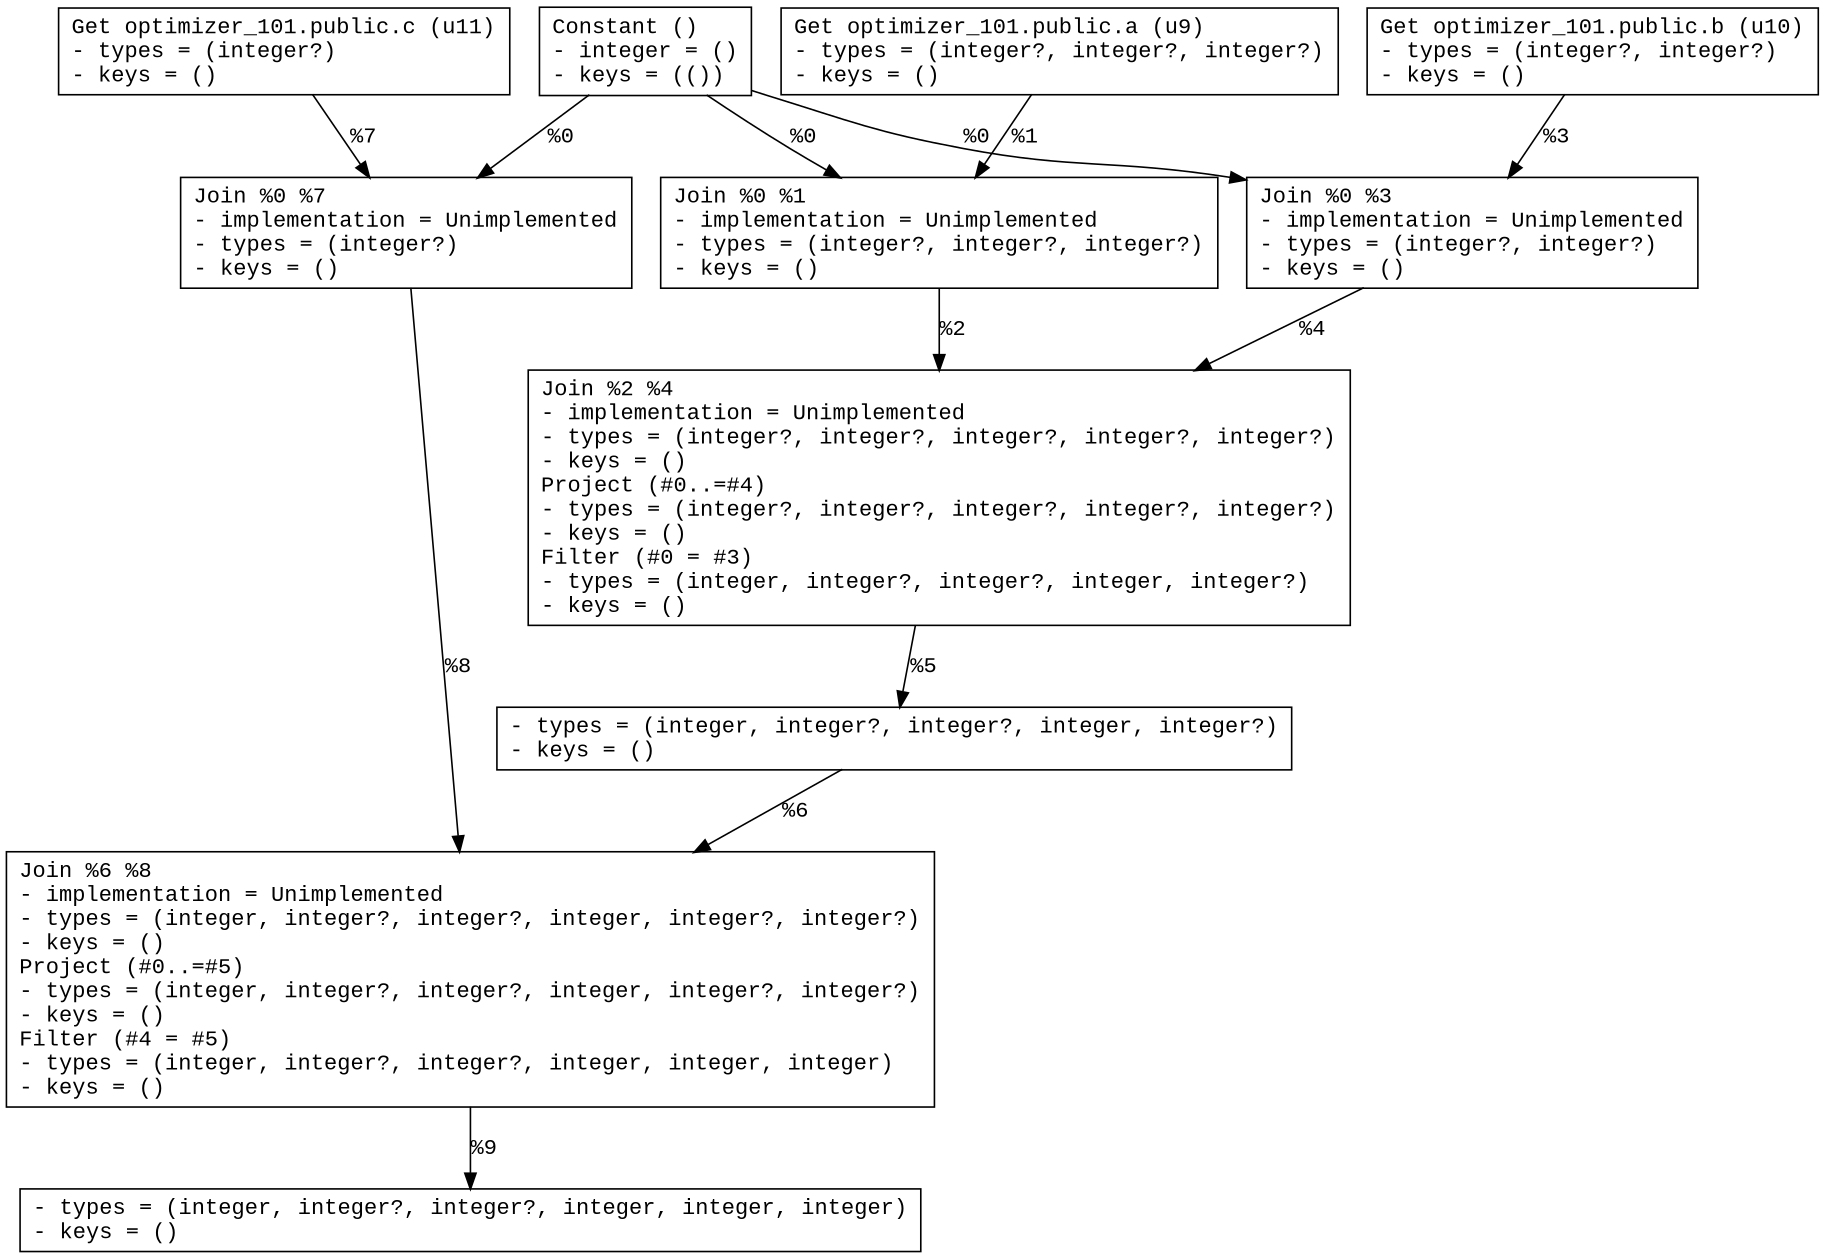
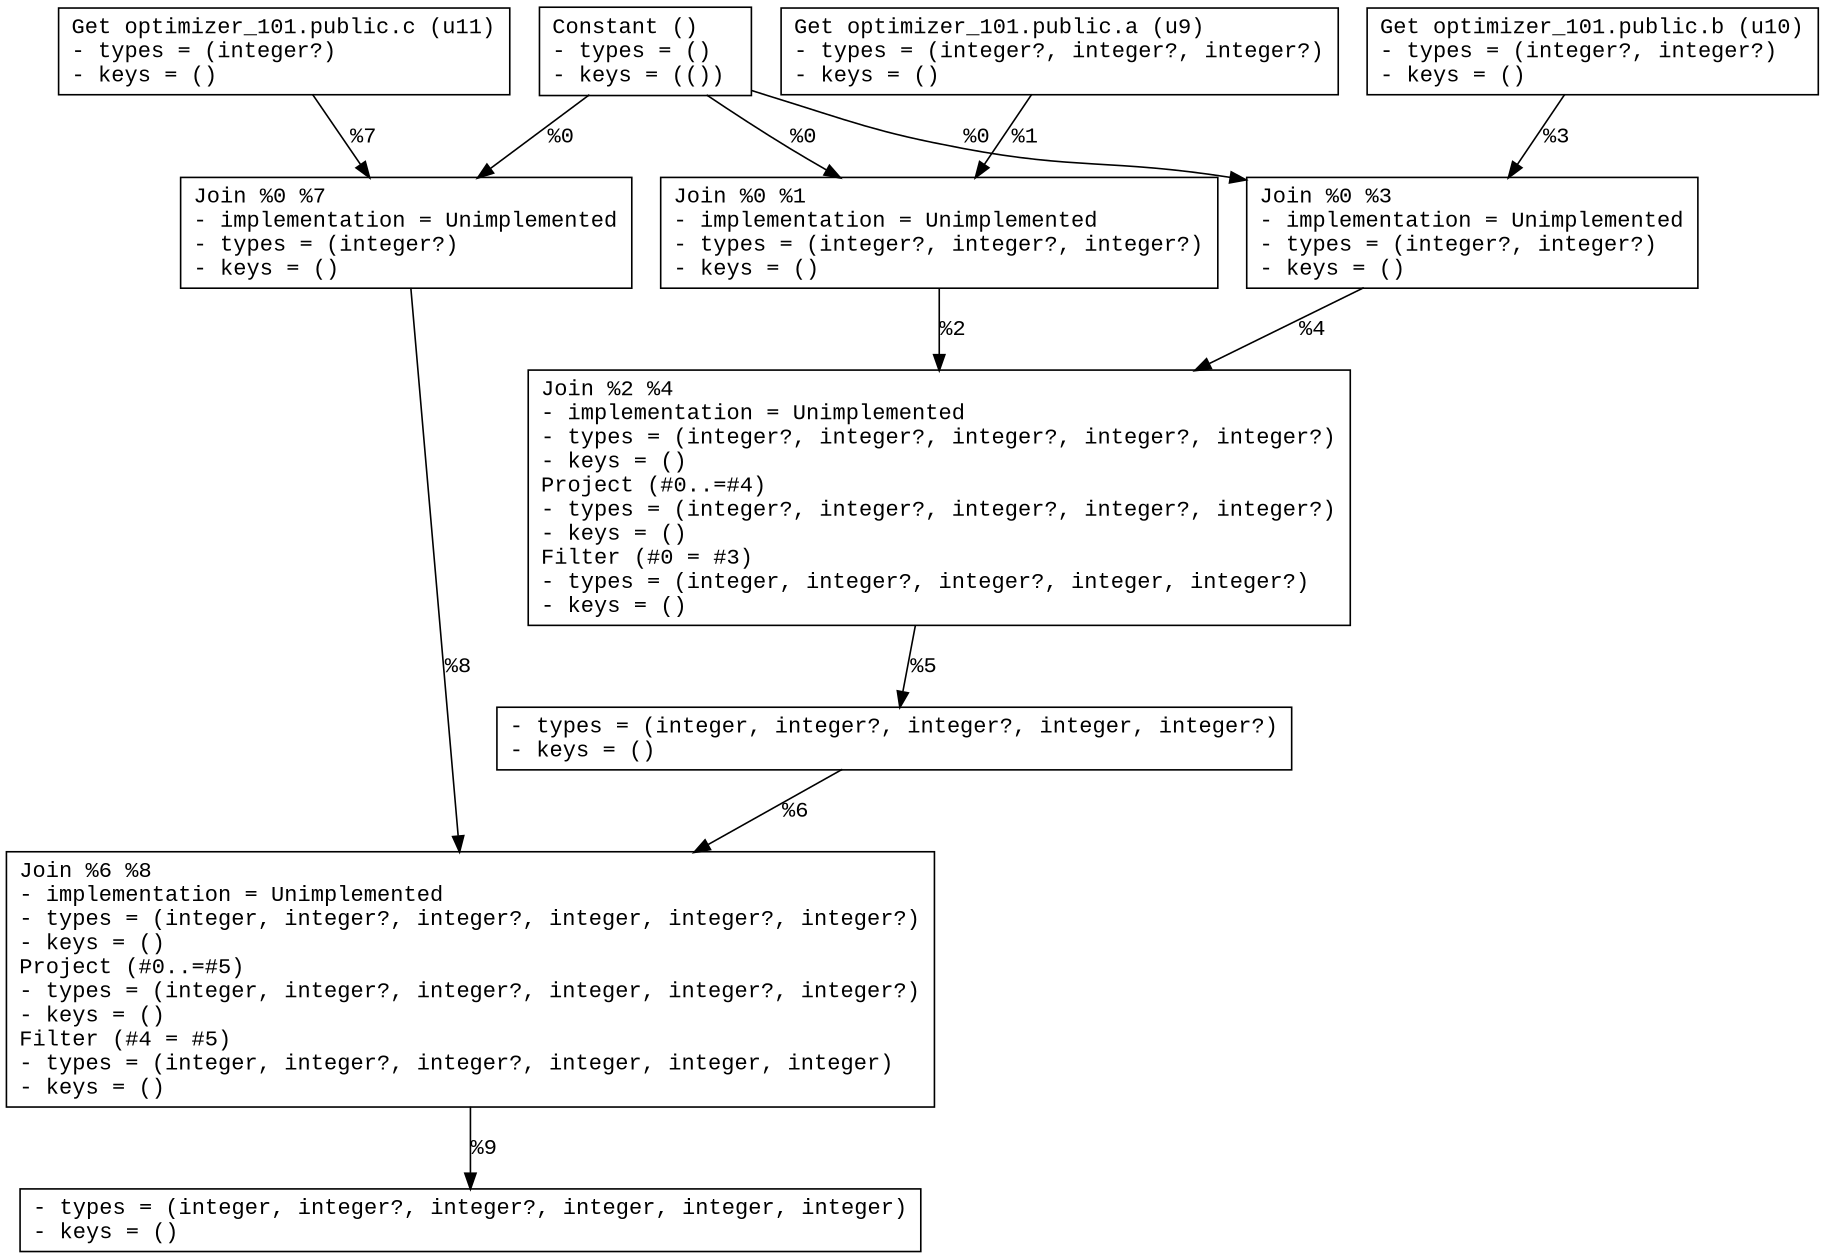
  digraph {
    fontname="Liberation Mono"
    node [shape=record fontname="Liberation Mono"]
    edge [fontname="Liberation Mono"]
-   n1 [label="Constant ()\l- integer = ()\l- keys = (())\l"]
+   n1 [label="Constant ()\l- types = ()\l- keys = (())\l"]
    n2 [label="Join %0 %1\l- implementation = Unimplemented\l- types = (integer?, integer?, integer?)\l- keys = ()\l"]
    n3 [label="Join %0 %3\l- implementation = Unimplemented\l- types = (integer?, integer?)\l- keys = ()\l"]
    n4 [label="Join %0 %7\l- implementation = Unimplemented\l- types = (integer?)\l- keys = ()\l"]
    n5 [label="Get optimizer_101.public.a (u9)\l- types = (integer?, integer?, integer?)\l- keys = ()\l"]
    n6 [label="Join %2 %4\l- implementation = Unimplemented\l- types = (integer?, integer?, integer?, integer?, integer?)\l- keys = ()\lProject (#0..=#4)\l- types = (integer?, integer?, integer?, integer?, integer?)\l- keys = ()\lFilter (#0 = #3)\l- types = (integer, integer?, integer?, integer, integer?)\l- keys = ()\l"]
    n7 [label="Get optimizer_101.public.b (u10)\l- types = (integer?, integer?)\l- keys = ()\l"]
    n8 [label="- types = (integer, integer?, integer?, integer, integer?)\l- keys = ()\l"]
    n9 [label="Join %6 %8\l- implementation = Unimplemented\l- types = (integer, integer?, integer?, integer, integer?, integer?)\l- keys = ()\lProject (#0..=#5)\l- types = (integer, integer?, integer?, integer, integer?, integer?)\l- keys = ()\lFilter (#4 = #5)\l- types = (integer, integer?, integer?, integer, integer, integer)\l- keys = ()\l"]
    n10 [label="Get optimizer_101.public.c (u11)\l- types = (integer?)\l- keys = ()\l"]
    n11 [label="- types = (integer, integer?, integer?, integer, integer, integer)\l- keys = ()\l"]
    n1 -> n2 [label="%0\l"]
    n1 -> n3 [label="%0\l"]
    n1 -> n4 [label="%0\l"]
    n2 -> n6 [label="%2\l"]
    n3 -> n6 [label="%4\l"]
    n4 -> n9 [label="%8\l"]
    n5 -> n2 [label="%1\l"]
    n6 -> n8 [label="%5\l"]
    n7 -> n3 [label="%3\l"]
    n8 -> n9 [label="%6\l"]
    n9 -> n11 [label="%9\l"]
    n10 -> n4 [label="%7\l"]
  }
